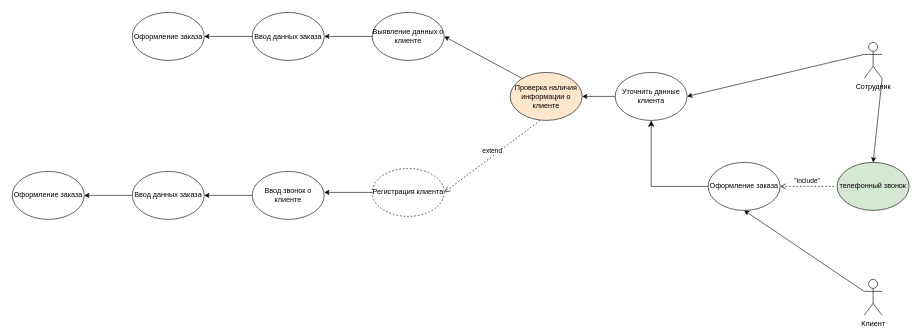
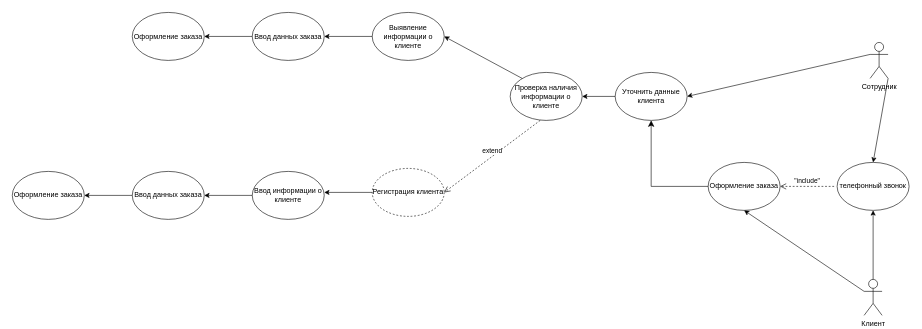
  <mxCell id="0" />
  <mxCell id="1" parent="0" />
  <mxCell id="2" value="Клиент" style="shape=umlActor;verticalLabelPosition=bottom;verticalAlign=top;html=1;outlineConnect=0;" vertex="1" parent="1"><mxGeometry x="1440" y="465" width="30" height="60" as="geometry" /></mxCell>
- <mxCell id="3" value="Сотрудник" style="shape=umlActor;verticalLabelPosition=bottom;verticalAlign=top;html=1;outlineConnect=0;" vertex="1" parent="1"><mxGeometry x="1440" y="70" width="30" height="60" as="geometry" /></mxCell>
- <mxCell id="4" value="телефонный звонок" style="ellipse;whiteSpace=wrap;html=1;fillColor=#d5e8d4;" vertex="1" parent="1"><mxGeometry x="1395" y="270" width="120" height="80" as="geometry" /></mxCell>
+ <mxCell id="3" value="Сотрудник" style="shape=umlActor;verticalLabelPosition=bottom;verticalAlign=top;html=1;outlineConnect=0;" vertex="1" parent="1"><mxGeometry x="1450" y="70" width="30" height="60" as="geometry" /></mxCell>
+ <mxCell id="4" value="телефонный звонок" style="ellipse;whiteSpace=wrap;html=1;" vertex="1" parent="1"><mxGeometry x="1395" y="270" width="120" height="80" as="geometry" /></mxCell>
  <mxCell id="5" value="" style="endArrow=classic;html=1;rounded=0;exitX=1;exitY=1;exitDx=0;exitDy=0;exitPerimeter=0;entryX=0.5;entryY=0;entryDx=0;entryDy=0;" edge="1" parent="1" source="3" target="4"><mxGeometry width="50" height="50" relative="1" as="geometry"><mxPoint x="1440" y="200" as="sourcePoint" /><mxPoint x="1490" y="150" as="targetPoint" /></mxGeometry></mxCell>
+ <mxCell id="6" value="" style="endArrow=classic;html=1;rounded=0;entryX=0.5;entryY=1;entryDx=0;entryDy=0;exitX=0.5;exitY=0;exitDx=0;exitDy=0;exitPerimeter=0;" edge="1" parent="1" source="2" target="4"><mxGeometry width="50" height="50" relative="1" as="geometry"><mxPoint x="1370" y="460" as="sourcePoint" /><mxPoint x="1420" y="410" as="targetPoint" /></mxGeometry></mxCell>
  <mxCell id="7" value="Оформление заказа" style="ellipse;whiteSpace=wrap;html=1;" vertex="1" parent="1"><mxGeometry x="1180" y="270" width="120" height="80" as="geometry" /></mxCell>
  <mxCell id="8" value="" style="endArrow=classic;html=1;rounded=0;exitX=0;exitY=0.333;exitDx=0;exitDy=0;exitPerimeter=0;entryX=0.5;entryY=1;entryDx=0;entryDy=0;" edge="1" parent="1" source="2" target="7"><mxGeometry width="50" height="50" relative="1" as="geometry"><mxPoint x="1320" y="480" as="sourcePoint" /><mxPoint x="1370" y="430" as="targetPoint" /></mxGeometry></mxCell>
  <mxCell id="9" value="&quot;include&quot;" style="html=1;verticalAlign=bottom;endArrow=open;dashed=1;endSize=8;curved=0;rounded=0;entryX=1;entryY=0.5;entryDx=0;entryDy=0;" edge="1" parent="1" target="7"><mxGeometry relative="1" as="geometry"><mxPoint x="1390" y="310" as="sourcePoint" /><mxPoint x="1310" y="310" as="targetPoint" /></mxGeometry></mxCell>
  <mxCell id="10" value="Уточнить данные клиента" style="ellipse;whiteSpace=wrap;html=1;" vertex="1" parent="1"><mxGeometry x="1025" y="120" width="120" height="80" as="geometry" /></mxCell>
  <mxCell id="11" value="" style="endArrow=classic;html=1;rounded=0;exitX=0;exitY=0.333;exitDx=0;exitDy=0;exitPerimeter=0;entryX=1;entryY=0.5;entryDx=0;entryDy=0;" edge="1" parent="1" source="3" target="10"><mxGeometry width="50" height="50" relative="1" as="geometry"><mxPoint x="1250" y="160" as="sourcePoint" /><mxPoint x="1300" y="110" as="targetPoint" /></mxGeometry></mxCell>
  <mxCell id="12" value="" style="edgeStyle=segmentEdgeStyle;endArrow=classic;html=1;curved=0;rounded=0;endSize=8;startSize=8;exitX=0;exitY=0.5;exitDx=0;exitDy=0;entryX=0.5;entryY=1;entryDx=0;entryDy=0;" edge="1" parent="1" source="7" target="10"><mxGeometry width="50" height="50" relative="1" as="geometry"><mxPoint x="1060" y="330" as="sourcePoint" /><mxPoint x="1110" y="280" as="targetPoint" /></mxGeometry></mxCell>
  <mxCell id="13" value="" style="endArrow=classic;html=1;rounded=0;exitX=0;exitY=0.5;exitDx=0;exitDy=0;" edge="1" parent="1" source="10"><mxGeometry width="50" height="50" relative="1" as="geometry"><mxPoint x="950" y="180" as="sourcePoint" /><mxPoint x="970" y="160" as="targetPoint" /></mxGeometry></mxCell>
- <mxCell id="14" value="Проверка наличия информации о клиенте" style="ellipse;whiteSpace=wrap;html=1;fillColor=#ffe6cc;" vertex="1" parent="1"><mxGeometry x="850" y="120" width="120" height="80" as="geometry" /></mxCell>
+ <mxCell id="14" value="Проверка наличия информации о клиенте" style="ellipse;whiteSpace=wrap;html=1;" vertex="1" parent="1"><mxGeometry x="850" y="120" width="120" height="80" as="geometry" /></mxCell>
  <mxCell id="15" value="extend" style="html=1;verticalAlign=bottom;endArrow=open;dashed=1;endSize=8;curved=0;rounded=0;entryX=1;entryY=0.5;entryDx=0;entryDy=0;" edge="1" parent="1" target="18"><mxGeometry relative="1" as="geometry"><mxPoint x="900" y="200" as="sourcePoint" /><mxPoint x="740" y="300" as="targetPoint" /></mxGeometry></mxCell>
  <mxCell id="16" value="" style="endArrow=classic;html=1;rounded=0;" edge="1" parent="1"><mxGeometry width="50" height="50" relative="1" as="geometry"><mxPoint x="870" y="130" as="sourcePoint" /><mxPoint x="740" y="60" as="targetPoint" /></mxGeometry></mxCell>
- <mxCell id="17" value="Выявление данных о клиенте" style="ellipse;whiteSpace=wrap;html=1;" vertex="1" parent="1"><mxGeometry x="620" y="20" width="120" height="80" as="geometry" /></mxCell>
+ <mxCell id="17" value="Выявление информации о клиенте" style="ellipse;whiteSpace=wrap;html=1;" vertex="1" parent="1"><mxGeometry x="620" y="20" width="120" height="80" as="geometry" /></mxCell>
  <mxCell id="18" value="Регистрация клиента" style="ellipse;whiteSpace=wrap;html=1;dashed=1;" vertex="1" parent="1"><mxGeometry x="620" y="280" width="120" height="80" as="geometry" /></mxCell>
  <mxCell id="19" value="" style="endArrow=classic;html=1;rounded=0;exitX=0;exitY=0.5;exitDx=0;exitDy=0;" edge="1" parent="1" source="17"><mxGeometry width="50" height="50" relative="1" as="geometry"><mxPoint x="520" y="70" as="sourcePoint" /><mxPoint x="540" y="60" as="targetPoint" /></mxGeometry></mxCell>
  <mxCell id="20" value="" style="endArrow=classic;html=1;rounded=0;exitX=0;exitY=0.5;exitDx=0;exitDy=0;" edge="1" parent="1" source="18"><mxGeometry width="50" height="50" relative="1" as="geometry"><mxPoint x="530" y="340" as="sourcePoint" /><mxPoint x="540" y="320" as="targetPoint" /></mxGeometry></mxCell>
  <mxCell id="21" value="Ввод данных заказа" style="ellipse;whiteSpace=wrap;html=1;" vertex="1" parent="1"><mxGeometry x="420" y="20" width="120" height="80" as="geometry" /></mxCell>
- <mxCell id="22" value="Ввод звонок о клиенте" style="ellipse;whiteSpace=wrap;html=1;" vertex="1" parent="1"><mxGeometry x="420" y="285" width="120" height="80" as="geometry" /></mxCell>
+ <mxCell id="22" value="Ввод информации о клиенте" style="ellipse;whiteSpace=wrap;html=1;" vertex="1" parent="1"><mxGeometry x="420" y="285" width="120" height="80" as="geometry" /></mxCell>
  <mxCell id="23" value="" style="endArrow=classic;html=1;rounded=0;exitX=0;exitY=0.5;exitDx=0;exitDy=0;" edge="1" parent="1" source="21"><mxGeometry width="50" height="50" relative="1" as="geometry"><mxPoint x="350" y="80" as="sourcePoint" /><mxPoint x="340" y="60" as="targetPoint" /></mxGeometry></mxCell>
  <mxCell id="24" value="Оформление заказа" style="ellipse;whiteSpace=wrap;html=1;" vertex="1" parent="1"><mxGeometry x="220" y="20" width="120" height="80" as="geometry" /></mxCell>
  <mxCell id="25" value="" style="endArrow=classic;html=1;rounded=0;exitX=0;exitY=0.5;exitDx=0;exitDy=0;" edge="1" parent="1" source="22"><mxGeometry width="50" height="50" relative="1" as="geometry"><mxPoint x="330" y="340" as="sourcePoint" /><mxPoint x="340" y="325" as="targetPoint" /></mxGeometry></mxCell>
  <mxCell id="26" value="Ввод данных заказа" style="ellipse;whiteSpace=wrap;html=1;" vertex="1" parent="1"><mxGeometry x="220" y="285" width="120" height="80" as="geometry" /></mxCell>
  <mxCell id="27" value="" style="endArrow=classic;html=1;rounded=0;exitX=0;exitY=0.5;exitDx=0;exitDy=0;" edge="1" parent="1" source="26"><mxGeometry width="50" height="50" relative="1" as="geometry"><mxPoint x="120" y="350" as="sourcePoint" /><mxPoint x="140" y="325" as="targetPoint" /></mxGeometry></mxCell>
  <mxCell id="28" value="Оформление заказа" style="ellipse;whiteSpace=wrap;html=1;" vertex="1" parent="1"><mxGeometry x="20" y="285" width="120" height="80" as="geometry" /></mxCell>
